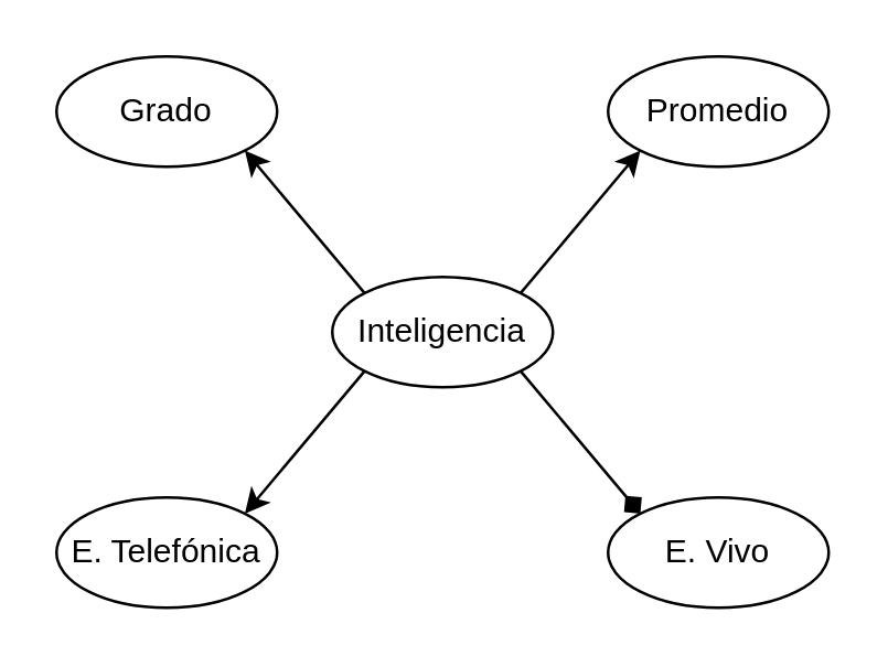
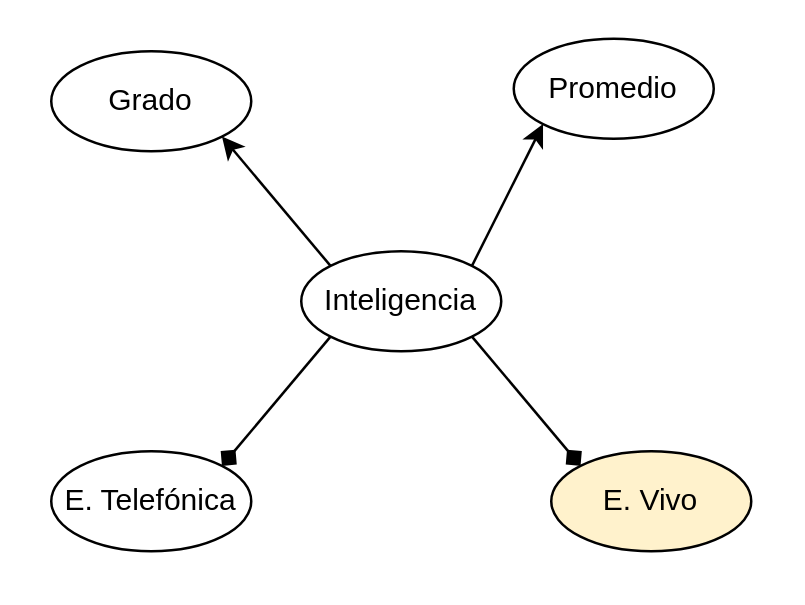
  <mxCell id="0" />
  <mxCell id="1" parent="0" />
  <mxCell id="2" value="Grado" style="ellipse;whiteSpace=wrap;html=1;" vertex="1" parent="1"><mxGeometry x="20" y="20" width="80" height="40" as="geometry" /></mxCell>
- <mxCell id="3" value="Promedio" style="ellipse;whiteSpace=wrap;html=1;" vertex="1" parent="1"><mxGeometry x="220" y="20" width="80" height="40" as="geometry" /></mxCell>
+ <mxCell id="3" value="Promedio" style="ellipse;whiteSpace=wrap;html=1;" vertex="1" parent="1"><mxGeometry x="205" y="15" width="80" height="40" as="geometry" /></mxCell>
  <mxCell id="4" value="E. Telefónica" style="ellipse;whiteSpace=wrap;html=1;" vertex="1" parent="1"><mxGeometry x="20" y="180" width="80" height="40" as="geometry" /></mxCell>
- <mxCell id="5" value="E. Vivo" style="ellipse;whiteSpace=wrap;html=1;" vertex="1" parent="1"><mxGeometry x="220" y="180" width="80" height="40" as="geometry" /></mxCell>
+ <mxCell id="5" value="E. Vivo" style="ellipse;whiteSpace=wrap;html=1;fillColor=#fff2cc;" vertex="1" parent="1"><mxGeometry x="220" y="180" width="80" height="40" as="geometry" /></mxCell>
  <mxCell id="6" value="Inteligencia" style="ellipse;whiteSpace=wrap;html=1;" vertex="1" parent="1"><mxGeometry x="120" y="100" width="80" height="40" as="geometry" /></mxCell>
  <mxCell id="7" value="" style="endArrow=classic;html=1;exitX=0;exitY=0;exitDx=0;exitDy=0;entryX=1;entryY=1;entryDx=0;entryDy=0;" edge="1" parent="1" source="6" target="2"><mxGeometry width="50" height="50" relative="1" as="geometry"><mxPoint x="380" y="420" as="sourcePoint" /><mxPoint x="430" y="370" as="targetPoint" /></mxGeometry></mxCell>
  <mxCell id="8" value="" style="endArrow=diamond;html=1;exitX=1;exitY=1;exitDx=0;exitDy=0;entryX=0;entryY=0;entryDx=0;entryDy=0;" edge="1" parent="1" source="6" target="5"><mxGeometry width="50" height="50" relative="1" as="geometry"><mxPoint x="380" y="420" as="sourcePoint" /><mxPoint x="200" y="190" as="targetPoint" /></mxGeometry></mxCell>
  <mxCell id="9" value="" style="endArrow=classic;html=1;exitX=1;exitY=0;exitDx=0;exitDy=0;entryX=0;entryY=1;entryDx=0;entryDy=0;" edge="1" parent="1" source="6" target="3"><mxGeometry width="50" height="50" relative="1" as="geometry"><mxPoint x="380" y="420" as="sourcePoint" /><mxPoint x="430" y="370" as="targetPoint" /></mxGeometry></mxCell>
- <mxCell id="10" value="" style="endArrow=classic;html=1;exitX=0;exitY=1;exitDx=0;exitDy=0;entryX=1;entryY=0;entryDx=0;entryDy=0;" edge="1" parent="1" source="6" target="4"><mxGeometry width="50" height="50" relative="1" as="geometry"><mxPoint x="380" y="420" as="sourcePoint" /><mxPoint x="430" y="370" as="targetPoint" /></mxGeometry></mxCell>
+ <mxCell id="10" value="" style="endArrow=diamond;html=1;exitX=0;exitY=1;exitDx=0;exitDy=0;entryX=1;entryY=0;entryDx=0;entryDy=0;" edge="1" parent="1" source="6" target="4"><mxGeometry width="50" height="50" relative="1" as="geometry"><mxPoint x="380" y="420" as="sourcePoint" /><mxPoint x="430" y="370" as="targetPoint" /></mxGeometry></mxCell>
